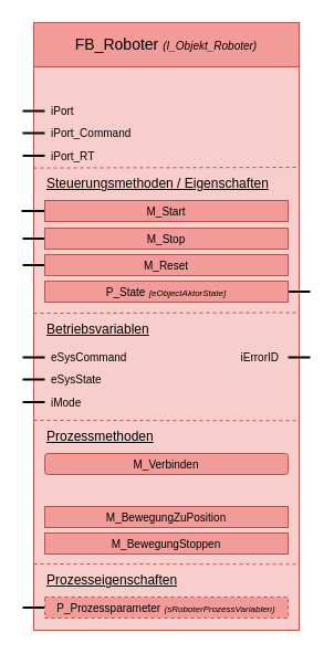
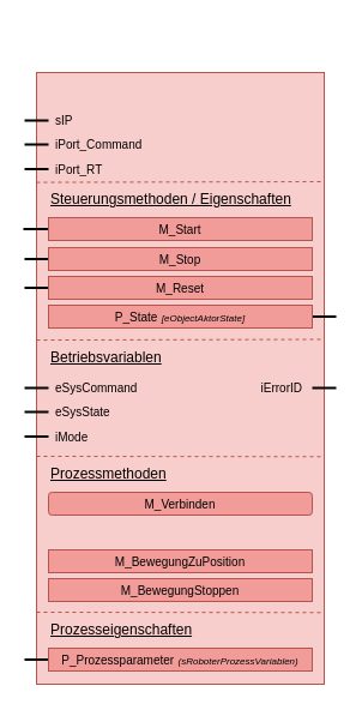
  <mxCell id="0" />
  <mxCell id="1" parent="0" />
- <mxCell id="2" value="FB_Roboter &lt;i&gt;&lt;font style=&quot;font-size: 10px;&quot;&gt;(I_Objekt_Roboter)&lt;/font&gt;&lt;/i&gt;" style="rounded=0;whiteSpace=wrap;html=1;fillColor=#F19C99;strokeColor=#b85450;fontSize=14;" parent="1" vertex="1"><mxGeometry x="30" y="20" width="240" height="40" as="geometry" /></mxCell>
  <mxCell id="3" value="" style="rounded=0;whiteSpace=wrap;html=1;fillColor=#f8cecc;strokeColor=#b85450;" parent="1" vertex="1"><mxGeometry x="30" y="60" width="240" height="510" as="geometry" /></mxCell>
  <mxCell id="4" value="Steuerungsmethoden / Eigenschaften" style="text;html=1;align=left;verticalAlign=middle;whiteSpace=wrap;rounded=0;fontStyle=4" parent="1" vertex="1"><mxGeometry x="40" y="151" width="220" height="30" as="geometry" /></mxCell>
  <mxCell id="5" value="" style="rounded=0;whiteSpace=wrap;html=1;fillColor=none;strokeColor=none;" parent="1" vertex="1"><mxGeometry x="40" y="181" width="220" height="20" as="geometry" /></mxCell>
  <mxCell id="6" value="" style="rounded=0;whiteSpace=wrap;html=1;fillColor=none;strokeColor=none;" parent="1" vertex="1"><mxGeometry x="40" y="201" width="220" height="20" as="geometry" /></mxCell>
  <mxCell id="7" value="" style="rounded=0;whiteSpace=wrap;html=1;fillColor=none;strokeColor=none;" parent="1" vertex="1"><mxGeometry x="40" y="221" width="220" height="20" as="geometry" /></mxCell>
  <mxCell id="8" value="" style="rounded=0;whiteSpace=wrap;html=1;fillColor=none;strokeColor=none;" parent="1" vertex="1"><mxGeometry x="40" y="241" width="220" height="20" as="geometry" /></mxCell>
  <mxCell id="9" value="" style="rounded=0;whiteSpace=wrap;html=1;fillColor=none;strokeColor=none;" parent="1" vertex="1"><mxGeometry x="40" y="261" width="220" height="20" as="geometry" /></mxCell>
  <mxCell id="10" value="Betriebsvariablen" style="text;html=1;align=left;verticalAlign=middle;whiteSpace=wrap;rounded=0;fontStyle=4" parent="1" vertex="1"><mxGeometry x="40" y="283" width="120" height="30" as="geometry" /></mxCell>
  <mxCell id="11" value="" style="rounded=0;whiteSpace=wrap;html=1;fillColor=none;strokeColor=none;" parent="1" vertex="1"><mxGeometry x="40" y="313" width="220" height="20" as="geometry" /></mxCell>
  <mxCell id="12" value="" style="endArrow=none;html=1;rounded=0;strokeWidth=2;" parent="1" source="11" edge="1"><mxGeometry width="50" height="50" relative="1" as="geometry"><mxPoint x="80" y="383" as="sourcePoint" /><mxPoint x="20" y="323" as="targetPoint" /></mxGeometry></mxCell>
  <mxCell id="13" value="eSysCommand" style="text;html=1;align=left;verticalAlign=middle;whiteSpace=wrap;rounded=0;fontStyle=0;fontSize=10;" parent="1" vertex="1"><mxGeometry x="44" y="318" width="76" height="10" as="geometry" /></mxCell>
  <mxCell id="14" value="" style="endArrow=none;html=1;rounded=0;strokeWidth=2;" parent="1" edge="1"><mxGeometry width="50" height="50" relative="1" as="geometry"><mxPoint x="40" y="343" as="sourcePoint" /><mxPoint x="20" y="343" as="targetPoint" /></mxGeometry></mxCell>
  <mxCell id="15" value="eSysState" style="text;html=1;align=left;verticalAlign=middle;whiteSpace=wrap;rounded=0;fontStyle=0;fontSize=10;" parent="1" vertex="1"><mxGeometry x="44" y="338" width="76" height="10" as="geometry" /></mxCell>
  <mxCell id="16" value="&lt;u&gt;Prozessmethoden&lt;/u&gt;" style="text;html=1;align=left;verticalAlign=middle;whiteSpace=wrap;rounded=0;fontStyle=0" parent="1" vertex="1"><mxGeometry x="40" y="380" width="200" height="30" as="geometry" /></mxCell>
  <mxCell id="17" value="" style="endArrow=none;html=1;rounded=0;fillColor=#f8cecc;strokeColor=#b85450;entryX=1;entryY=0.464;entryDx=0;entryDy=0;entryPerimeter=0;exitX=0;exitY=0.466;exitDx=0;exitDy=0;exitPerimeter=0;strokeWidth=1;dashed=1;" parent="1" edge="1"><mxGeometry width="50" height="50" relative="1" as="geometry"><mxPoint x="30" y="283.08" as="sourcePoint" /><mxPoint x="270" y="282.5" as="targetPoint" /></mxGeometry></mxCell>
  <mxCell id="18" value="" style="endArrow=none;html=1;rounded=0;fillColor=#f8cecc;strokeColor=#b85450;exitX=0;exitY=0.792;exitDx=0;exitDy=0;exitPerimeter=0;strokeWidth=1;dashed=1;entryX=1;entryY=0.793;entryDx=0;entryDy=0;entryPerimeter=0;" parent="1" edge="1"><mxGeometry width="50" height="50" relative="1" as="geometry"><mxPoint x="30" y="380" as="sourcePoint" /><mxPoint x="270" y="380.29" as="targetPoint" /></mxGeometry></mxCell>
  <mxCell id="19" style="edgeStyle=orthogonalEdgeStyle;rounded=0;orthogonalLoop=1;jettySize=auto;html=1;endArrow=none;endFill=0;strokeWidth=2;" parent="1" edge="1"><mxGeometry relative="1" as="geometry"><mxPoint x="280" y="323" as="targetPoint" /><mxPoint x="260" y="323" as="sourcePoint" /></mxGeometry></mxCell>
  <mxCell id="20" value="iErrorID" style="text;html=1;align=right;verticalAlign=middle;whiteSpace=wrap;rounded=0;fontStyle=0;fontSize=10;" parent="1" vertex="1"><mxGeometry x="179" y="318" width="75" height="10" as="geometry" /></mxCell>
  <mxCell id="21" value="" style="endArrow=none;html=1;rounded=0;strokeWidth=2;" parent="1" edge="1"><mxGeometry width="50" height="50" relative="1" as="geometry"><mxPoint x="40" y="363.5" as="sourcePoint" /><mxPoint x="20" y="363.5" as="targetPoint" /></mxGeometry></mxCell>
  <mxCell id="22" value="iMode&amp;nbsp;" style="text;html=1;align=left;verticalAlign=middle;whiteSpace=wrap;rounded=0;fontStyle=0;fontSize=10;" parent="1" vertex="1"><mxGeometry x="44" y="358.5" width="76" height="10" as="geometry" /></mxCell>
  <mxCell id="23" style="edgeStyle=orthogonalEdgeStyle;rounded=0;orthogonalLoop=1;jettySize=auto;html=1;endArrow=none;endFill=0;strokeWidth=2;" parent="1" source="24" edge="1"><mxGeometry relative="1" as="geometry"><mxPoint x="20" y="191" as="targetPoint" /></mxGeometry></mxCell>
  <mxCell id="24" value="&lt;font style=&quot;font-size: 10px;&quot;&gt;M_Start&lt;/font&gt;&lt;span style=&quot;color: rgba(0, 0, 0, 0); font-family: monospace; text-align: start; text-wrap-mode: nowrap; font-size: 0px;&quot;&gt;%3CmxGraphModel%3E%3Croot%3E%3CmxCell%20id%3D%220%22%2F%3E%3CmxCell%20id%3D%221%22%20parent%3D%220%22%2F%3E%3CmxCell%20id%3D%222%22%20value%3D%22Objekt%22%20style%3D%22rounded%3D0%3BwhiteSpace%3Dwrap%3Bhtml%3D1%3BfillColor%3D%23F19C99%3BstrokeColor%3D%23b85450%3BfontSize%3D14%3B%22%20vertex%3D%221%22%20parent%3D%221%22%3E%3CmxGeometry%20x%3D%22280%22%20y%3D%22280%22%20width%3D%22240%22%20height%3D%2240%22%20as%3D%22geometry%22%2F%3E%3C%2FmxCell%3E%3C%2Froot%3E%3C%2FmxGraphModel%3E&lt;/span&gt;" style="rounded=0;whiteSpace=wrap;html=1;fillColor=#F19C99;strokeColor=#b85450;fontSize=12;" parent="1" vertex="1"><mxGeometry x="40" y="181" width="220" height="19" as="geometry" /></mxCell>
  <mxCell id="25" style="edgeStyle=orthogonalEdgeStyle;rounded=0;orthogonalLoop=1;jettySize=auto;html=1;strokeWidth=2;endArrow=none;endFill=0;" parent="1" source="26" edge="1"><mxGeometry relative="1" as="geometry"><mxPoint x="20" y="215.5" as="targetPoint" /></mxGeometry></mxCell>
  <mxCell id="26" value="&lt;font style=&quot;font-size: 10px;&quot;&gt;M_Stop&lt;/font&gt;&lt;span style=&quot;color: rgba(0, 0, 0, 0); font-family: monospace; font-size: 0px; text-align: start; text-wrap-mode: nowrap;&quot;&gt;%3CmxGraphModel%3E%3Croot%3E%3CmxCell%20id%3D%220%22%2F%3E%3CmxCell%20id%3D%221%22%20parent%3D%220%22%2F%3E%3CmxCell%20id%3D%222%22%20value%3D%22Objekt%22%20style%3D%22rounded%3D0%3BwhiteSpace%3Dwrap%3Bhtml%3D1%3BfillColor%3D%23F19C99%3BstrokeColor%3D%23b85450%3BfontSize%3D14%3B%22%20vertex%3D%221%22%20parent%3D%221%22%3E%3CmxGeometry%20x%3D%22280%22%20y%3D%22280%22%20width%3D%22240%22%20height%3D%2240%22%20as%3D%22geometry%22%2F%3E%3C%2FmxCell%3E%3C%2Froot%3E%3C%2FmxGraphMod&lt;/span&gt;" style="rounded=0;whiteSpace=wrap;html=1;fillColor=#F19C99;strokeColor=#b85450;fontSize=12;" parent="1" vertex="1"><mxGeometry x="40" y="206" width="220" height="19" as="geometry" /></mxCell>
  <mxCell id="27" style="edgeStyle=orthogonalEdgeStyle;rounded=0;orthogonalLoop=1;jettySize=auto;html=1;endArrow=none;endFill=0;strokeWidth=2;" parent="1" source="28" edge="1"><mxGeometry relative="1" as="geometry"><mxPoint x="20" y="239.5" as="targetPoint" /></mxGeometry></mxCell>
  <mxCell id="28" value="&lt;font style=&quot;font-size: 10px;&quot;&gt;M_Reset&lt;/font&gt;&lt;span style=&quot;color: rgba(0, 0, 0, 0); font-family: monospace; font-size: 0px; text-align: start; text-wrap-mode: nowrap;&quot;&gt;%3CmxGraphModel%3E%3Croot%3E%3CmxCell%20id%3D%220%22%2F%3E%3CmxCell%20id%3D%221%22%20parent%3D%220%22%2F%3E%3CmxCell%20id%3D%222%22%20value%3D%22Objekt%22%20style%3D%22rounded%3D0%3BwhiteSpace%3Dwrap%3Bhtml%3D1%3BfillColor%3D%23F19C99%3BstrokeColor%3D%23b85450%3BfontSize%3D14%3B%22%20vertex%3D%221%22%20parent%3D%221%22%3E%3CmxGeometry%20x%3D%22280%22%20y%3D%22280%22%20width%3D%22240%22%20height%3D%2240%22%20as%3D%22geometry%22%2F%3E%3C%2FmxCell%3E%3C%2Froot%3E%3C%2FmxGraphMod&lt;/span&gt;" style="rounded=0;whiteSpace=wrap;html=1;fillColor=#F19C99;strokeColor=#b85450;fontSize=12;" parent="1" vertex="1"><mxGeometry x="40" y="230" width="220" height="19" as="geometry" /></mxCell>
  <mxCell id="29" style="edgeStyle=orthogonalEdgeStyle;rounded=0;orthogonalLoop=1;jettySize=auto;html=1;strokeWidth=2;endArrow=none;endFill=0;" parent="1" source="30" edge="1"><mxGeometry relative="1" as="geometry"><mxPoint x="280" y="263.5" as="targetPoint" /></mxGeometry></mxCell>
  <mxCell id="30" value="&lt;font style=&quot;font-size: 10px;&quot;&gt;P_State&lt;/font&gt; &lt;font style=&quot;font-size: 8px;&quot;&gt;&lt;i&gt;[eObjectAktorState]&lt;/i&gt;&lt;/font&gt;" style="rounded=0;whiteSpace=wrap;html=1;fillColor=#F19C99;strokeColor=#b85450;fontSize=12;" parent="1" vertex="1"><mxGeometry x="40" y="254" width="220" height="19" as="geometry" /></mxCell>
  <mxCell id="31" value="&lt;font style=&quot;font-size: 10px;&quot;&gt;M_Verbinden&lt;/font&gt;" style="whiteSpace=wrap;html=1;fillColor=#F19C99;strokeColor=#b85450;fontSize=12;rounded=1;" parent="1" vertex="1"><mxGeometry x="40" y="410" width="220" height="19" as="geometry" /></mxCell>
  <mxCell id="32" value="" style="endArrow=none;html=1;rounded=0;fillColor=#f8cecc;strokeColor=#b85450;exitX=0;exitY=0.792;exitDx=0;exitDy=0;exitPerimeter=0;strokeWidth=1;dashed=1;entryX=1;entryY=0.793;entryDx=0;entryDy=0;entryPerimeter=0;" parent="1" edge="1"><mxGeometry width="50" height="50" relative="1" as="geometry"><mxPoint x="30" y="510" as="sourcePoint" /><mxPoint x="270" y="510.29" as="targetPoint" /></mxGeometry></mxCell>
  <mxCell id="33" value="Prozesseigenschaften" style="text;html=1;align=left;verticalAlign=middle;whiteSpace=wrap;rounded=0;fontStyle=4" parent="1" vertex="1"><mxGeometry x="40" y="510" width="120" height="30" as="geometry" /></mxCell>
  <mxCell id="34" style="edgeStyle=orthogonalEdgeStyle;rounded=0;orthogonalLoop=1;jettySize=auto;html=1;strokeWidth=2;endArrow=none;endFill=0;" parent="1" source="35" edge="1"><mxGeometry relative="1" as="geometry"><mxPoint x="20" y="549.5" as="targetPoint" /></mxGeometry></mxCell>
- <mxCell id="35" value="&lt;font style=&quot;font-size: 10px;&quot;&gt;P_Prozessparameter&lt;/font&gt; &lt;font style=&quot;font-size: 8px;&quot;&gt;&lt;i&gt;(sRoboterProzessVariablen)&lt;/i&gt;&lt;/font&gt;" style="rounded=0;whiteSpace=wrap;html=1;fillColor=#F19C99;strokeColor=#b85450;fontSize=12;dashed=1;" parent="1" vertex="1"><mxGeometry x="40" y="540" width="220" height="19" as="geometry" /></mxCell>
+ <mxCell id="35" value="&lt;font style=&quot;font-size: 10px;&quot;&gt;P_Prozessparameter&lt;/font&gt; &lt;font style=&quot;font-size: 8px;&quot;&gt;&lt;i&gt;(sRoboterProzessVariablen)&lt;/i&gt;&lt;/font&gt;" style="rounded=0;whiteSpace=wrap;html=1;fillColor=#F19C99;strokeColor=#b85450;fontSize=12;" parent="1" vertex="1"><mxGeometry x="40" y="540" width="220" height="19" as="geometry" /></mxCell>
  <mxCell id="36" value="" style="endArrow=none;html=1;rounded=0;fillColor=#f8cecc;strokeColor=#b85450;entryX=1;entryY=0.464;entryDx=0;entryDy=0;entryPerimeter=0;exitX=0;exitY=0.466;exitDx=0;exitDy=0;exitPerimeter=0;strokeWidth=1;dashed=1;" parent="1" edge="1"><mxGeometry width="50" height="50" relative="1" as="geometry"><mxPoint x="30" y="151.58" as="sourcePoint" /><mxPoint x="270" y="151" as="targetPoint" /></mxGeometry></mxCell>
  <mxCell id="37" value="" style="rounded=0;whiteSpace=wrap;html=1;fillColor=none;strokeColor=none;" parent="1" vertex="1"><mxGeometry x="34" y="130.42" width="220" height="20" as="geometry" /></mxCell>
  <mxCell id="38" value="" style="rounded=0;whiteSpace=wrap;html=1;fillColor=none;strokeColor=none;" parent="1" vertex="1"><mxGeometry x="40" y="90" width="220" height="20" as="geometry" /></mxCell>
  <mxCell id="39" value="" style="endArrow=none;html=1;rounded=0;strokeWidth=2;" parent="1" source="38" edge="1"><mxGeometry width="50" height="50" relative="1" as="geometry"><mxPoint x="80" y="160" as="sourcePoint" /><mxPoint x="20" y="100" as="targetPoint" /></mxGeometry></mxCell>
- <mxCell id="40" value="iPort" style="text;html=1;align=left;verticalAlign=middle;whiteSpace=wrap;rounded=0;fontStyle=0;fontSize=10;" parent="1" vertex="1"><mxGeometry x="44" y="95" width="76" height="10" as="geometry" /></mxCell>
+ <mxCell id="40" value="sIP" style="text;html=1;align=left;verticalAlign=middle;whiteSpace=wrap;rounded=0;fontStyle=0;fontSize=10;" parent="1" vertex="1"><mxGeometry x="44" y="95" width="76" height="10" as="geometry" /></mxCell>
  <mxCell id="41" value="" style="endArrow=none;html=1;rounded=0;strokeWidth=2;" parent="1" edge="1"><mxGeometry width="50" height="50" relative="1" as="geometry"><mxPoint x="40" y="120" as="sourcePoint" /><mxPoint x="20" y="120" as="targetPoint" /></mxGeometry></mxCell>
  <mxCell id="42" value="iPort_Command" style="text;html=1;align=left;verticalAlign=middle;whiteSpace=wrap;rounded=0;fontStyle=0;fontSize=10;" parent="1" vertex="1"><mxGeometry x="44" y="115" width="76" height="10" as="geometry" /></mxCell>
  <mxCell id="43" value="" style="endArrow=none;html=1;rounded=0;strokeWidth=2;" parent="1" edge="1"><mxGeometry width="50" height="50" relative="1" as="geometry"><mxPoint x="40" y="140.5" as="sourcePoint" /><mxPoint x="20" y="140.5" as="targetPoint" /></mxGeometry></mxCell>
  <mxCell id="44" value="iPort_RT" style="text;html=1;align=left;verticalAlign=middle;whiteSpace=wrap;rounded=0;fontStyle=0;fontSize=10;" parent="1" vertex="1"><mxGeometry x="44" y="135.5" width="76" height="10" as="geometry" /></mxCell>
  <mxCell id="45" value="&lt;font style=&quot;font-size: 10px;&quot;&gt;M_BewegungZuPosition&lt;/font&gt;" style="rounded=0;whiteSpace=wrap;html=1;fillColor=#F19C99;strokeColor=#b85450;fontSize=12;" parent="1" vertex="1"><mxGeometry x="40" y="458" width="220" height="19" as="geometry" /></mxCell>
  <mxCell id="46" value="&lt;font style=&quot;font-size: 10px;&quot;&gt;M_BewegungStoppen&lt;/font&gt;" style="rounded=0;whiteSpace=wrap;html=1;fillColor=#F19C99;strokeColor=#b85450;fontSize=12;" parent="1" vertex="1"><mxGeometry x="40" y="482" width="220" height="19" as="geometry" /></mxCell>
